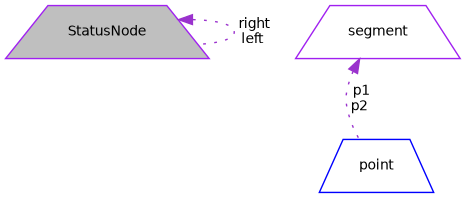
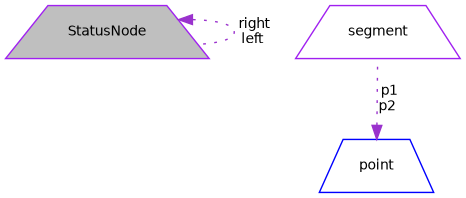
  digraph {
    node [color=purple fillcolor=white fontname=Helvetica fontsize=10 shape=trapezium style=filled]
    edge [color=darkorchid3 dir=back fontname=Helvetica fontsize=10 labelfontname=Helvetica labelfontsize=10 style=dotted]
    n1 [fillcolor=grey75 fontcolor=black height=0.2 label=StatusNode width=0.4]
    n2 [height=0.2 label=segment width=0.4]
    n3 [color=blue height=0.2 label=point width=0.4]
    n1 -> n1 [label=" right\nleft"]
-   n2 -> n3 [label=" p1\np2"]
+   n3 -> n2 [label=" p1\np2"]
  }
